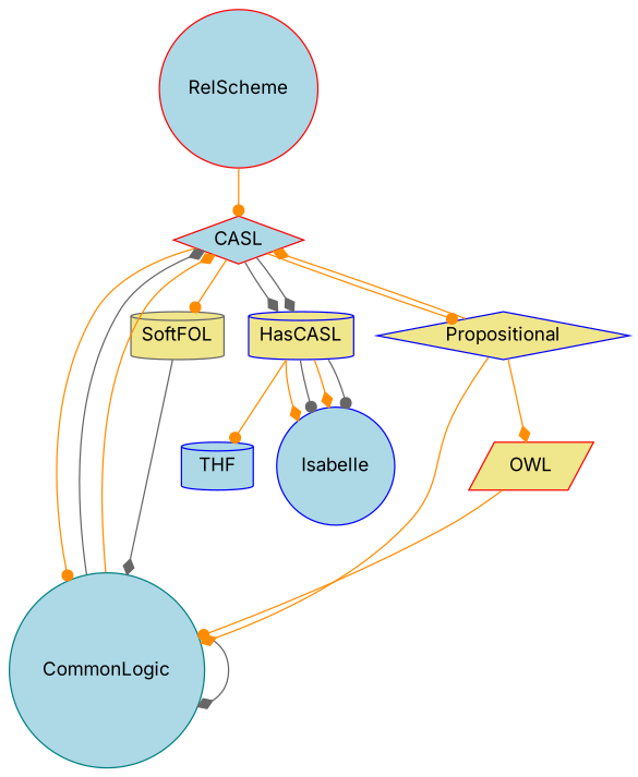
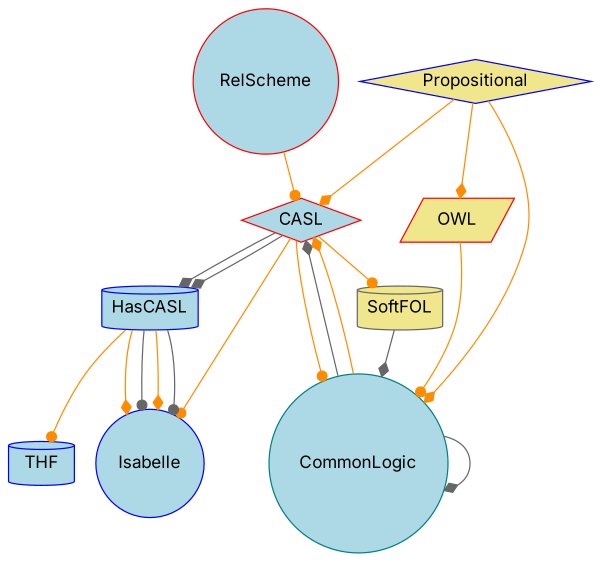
  digraph {
    fontname=Inter
    node [color=blue fillcolor=lightblue fontname=Inter shape=circle style=filled]
    edge [arrowhead=diamond color=darkorange fontname=Inter]
    RelScheme [color=red]
    CASL [color=red shape=diamond]
    CommonLogic [color=teal]
    SoftFOL [color=gray40 fillcolor=khaki shape=cylinder]
-   HasCASL [fillcolor=khaki shape=cylinder]
+   HasCASL [shape=cylinder]
    Propositional [fillcolor=khaki shape=diamond]
    THF [shape=cylinder]
    Isabelle
    OWL [color=red fillcolor=khaki shape=parallelogram]
    RelScheme -> CASL [arrowhead=dot]
    CASL -> CommonLogic [arrowhead=dot]
    CASL -> SoftFOL [arrowhead=dot]
    CASL -> HasCASL [color=gray40]
    CASL -> HasCASL [color=gray40]
-   CASL -> Propositional [arrowhead=dot]
+   CASL -> Isabelle [arrowhead=dot]
    CommonLogic -> CASL [color=gray40]
    CommonLogic -> CASL
    CommonLogic -> CommonLogic [color=gray40]
    SoftFOL -> CommonLogic [color=gray40]
    HasCASL -> THF [arrowhead=dot]
    HasCASL -> Isabelle
    HasCASL -> Isabelle [arrowhead=dot color=gray40]
    HasCASL -> Isabelle
    HasCASL -> Isabelle [arrowhead=dot color=gray40]
    Propositional -> CASL
    Propositional -> CommonLogic
    Propositional -> OWL
    OWL -> CommonLogic [arrowhead=dot]
  }
